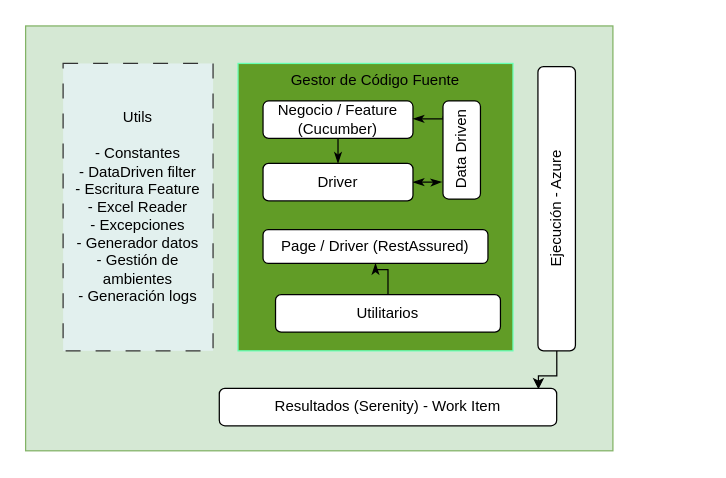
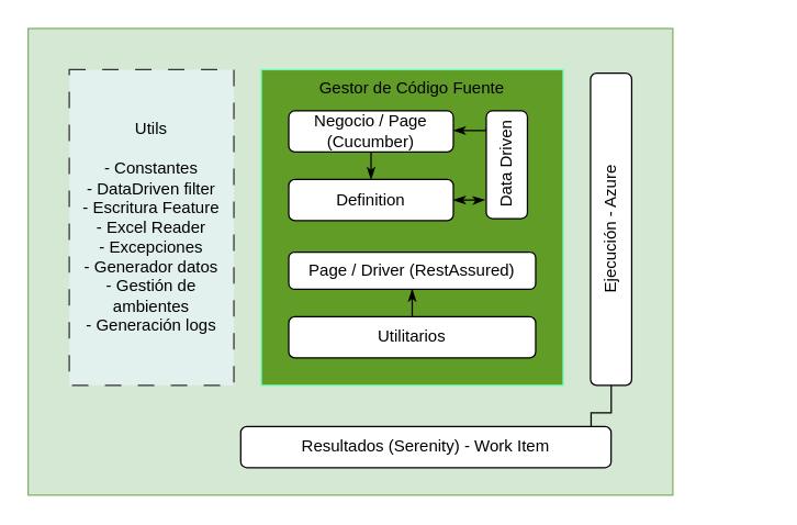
  <mxCell id="0" />
  <mxCell id="1" parent="0" />
  <mxCell id="2" value="" style="rounded=0;whiteSpace=wrap;html=1;fillColor=#d5e8d4;strokeColor=#82b366;" parent="1" vertex="1"><mxGeometry x="20" y="20" width="470" height="340" as="geometry" /></mxCell>
  <mxCell id="3" value="" style="rounded=0;whiteSpace=wrap;html=1;fillColor=#619c26;strokeColor=#66FFB3;" parent="1" vertex="1"><mxGeometry x="190" y="50" width="220" height="230" as="geometry" /></mxCell>
  <mxCell id="4" value="" style="edgeStyle=orthogonalEdgeStyle;rounded=0;orthogonalLoop=1;jettySize=auto;html=1;endArrow=classicThin;endFill=1;" parent="1" source="5" target="7" edge="1"><mxGeometry relative="1" as="geometry"><Array as="points"><mxPoint x="270" y="120" /><mxPoint x="270" y="120" /></Array></mxGeometry></mxCell>
- <mxCell id="5" value="Negocio / Feature&lt;br&gt;(Cucumber)" style="rounded=1;whiteSpace=wrap;html=1;" parent="1" vertex="1"><mxGeometry x="210" y="80" width="120" height="30" as="geometry" /></mxCell>
+ <mxCell id="5" value="Negocio / Page&lt;br&gt;(Cucumber)" style="rounded=1;whiteSpace=wrap;html=1;" parent="1" vertex="1"><mxGeometry x="210" y="80" width="120" height="30" as="geometry" /></mxCell>
  <mxCell id="6" value="" style="edgeStyle=orthogonalEdgeStyle;rounded=0;orthogonalLoop=1;jettySize=auto;html=1;entryX=0.174;entryY=-0.029;entryDx=0;entryDy=0;startArrow=classicThin;startFill=1;entryPerimeter=0;endArrow=classicThin;endFill=1;" parent="1" source="7" target="9" edge="1"><mxGeometry relative="1" as="geometry"><Array as="points"><mxPoint x="350" y="145" /><mxPoint x="350" y="145" /></Array></mxGeometry></mxCell>
- <mxCell id="7" value="Driver" style="rounded=1;whiteSpace=wrap;html=1;" parent="1" vertex="1"><mxGeometry x="210" y="130" width="120" height="30" as="geometry" /></mxCell>
+ <mxCell id="7" value="Definition" style="rounded=1;whiteSpace=wrap;html=1;" parent="1" vertex="1"><mxGeometry x="210" y="130" width="120" height="30" as="geometry" /></mxCell>
  <mxCell id="8" value="" style="edgeStyle=orthogonalEdgeStyle;rounded=0;orthogonalLoop=1;jettySize=auto;html=1;exitX=0.835;exitY=-0.019;exitDx=0;exitDy=0;exitPerimeter=0;entryX=1;entryY=0.477;entryDx=0;entryDy=0;entryPerimeter=0;endArrow=classicThin;endFill=1;" parent="1" source="9" target="5" edge="1"><mxGeometry relative="1" as="geometry"><Array as="points"><mxPoint x="360" y="94" /></Array></mxGeometry></mxCell>
  <mxCell id="9" value="Data Driven" style="rounded=1;whiteSpace=wrap;html=1;rotation=-90;" parent="1" vertex="1"><mxGeometry x="329.75" y="104.25" width="78.5" height="30" as="geometry" /></mxCell>
  <mxCell id="10" value="Page / Driver (RestAssured)" style="rounded=1;whiteSpace=wrap;html=1;" parent="1" vertex="1"><mxGeometry x="210" y="183" width="180" height="27" as="geometry" /></mxCell>
  <mxCell id="11" value="Gestor de Código Fuente" style="text;html=1;strokeColor=none;fillColor=none;align=center;verticalAlign=middle;whiteSpace=wrap;rounded=0;" parent="1" vertex="1"><mxGeometry x="220" y="54" width="160" height="20" as="geometry" /></mxCell>
- <mxCell id="12" value="" style="edgeStyle=orthogonalEdgeStyle;rounded=0;orthogonalLoop=1;jettySize=auto;html=1;entryX=0.946;entryY=0.027;entryDx=0;entryDy=0;entryPerimeter=0;" parent="1" source="13" target="17" edge="1"><mxGeometry relative="1" as="geometry" /></mxCell>
+ <mxCell id="12" value="" style="edgeStyle=orthogonalEdgeStyle;rounded=0;orthogonalLoop=1;jettySize=auto;html=1;entryX=0.946;entryY=0.027;entryDx=0;entryDy=0;entryPerimeter=0;endArrow=none;" parent="1" source="13" target="17" edge="1"><mxGeometry relative="1" as="geometry" /></mxCell>
  <mxCell id="13" value="Ejecución - Azure" style="rounded=1;whiteSpace=wrap;html=1;rotation=-90;" parent="1" vertex="1"><mxGeometry x="331.25" y="151.25" width="227.5" height="30" as="geometry" /></mxCell>
  <mxCell id="14" value="" style="edgeStyle=orthogonalEdgeStyle;rounded=0;orthogonalLoop=1;jettySize=auto;html=1;endArrow=classicThin;endFill=1;" parent="1" source="15" target="10" edge="1"><mxGeometry relative="1" as="geometry" /></mxCell>
- <mxCell id="15" value="Utilitarios" style="rounded=1;whiteSpace=wrap;html=1;" parent="1" vertex="1"><mxGeometry x="220" y="235" width="180" height="30" as="geometry" /></mxCell>
+ <mxCell id="15" value="Utilitarios" style="rounded=1;whiteSpace=wrap;html=1;" parent="1" vertex="1"><mxGeometry x="210" y="230" width="180" height="30" as="geometry" /></mxCell>
  <mxCell id="16" value="Utils&lt;br&gt;&lt;br&gt;- Constantes&lt;br&gt;- DataDriven filter&lt;br&gt;- Escritura Feature&lt;br&gt;- Excel Reader&lt;br&gt;- Excepciones&lt;br&gt;- Generador datos&lt;br&gt;- Gestión de ambientes&lt;br&gt;- Generación logs" style="rounded=0;whiteSpace=wrap;html=1;fillColor=#E2F0EE;strokeColor=#333333;dashed=1;dashPattern=12 12;" parent="1" vertex="1"><mxGeometry x="50" y="50" width="120" height="230" as="geometry" /></mxCell>
  <mxCell id="17" value="Resultados (Serenity) - Work Item" style="rounded=1;whiteSpace=wrap;html=1;" parent="1" vertex="1"><mxGeometry x="175" y="310" width="270" height="30" as="geometry" /></mxCell>
